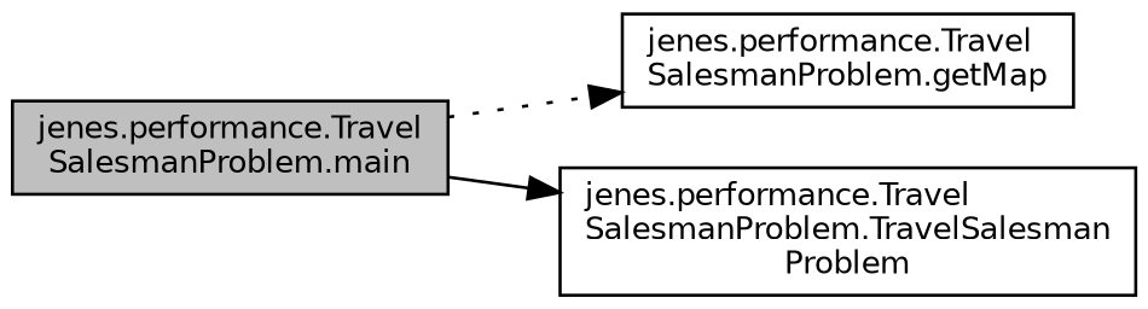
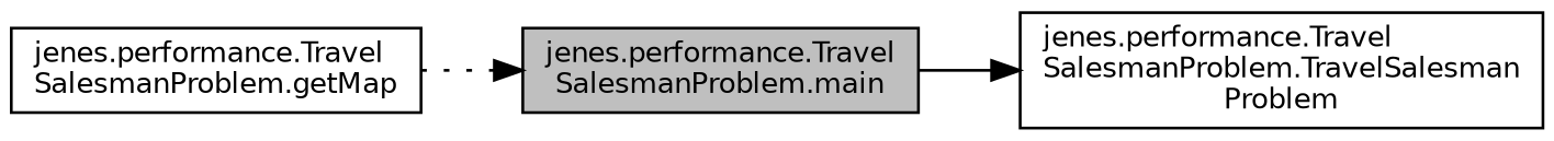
  digraph {
    rankdir=LR
    node [color=black fillcolor=white fontname=Helvetica fontsize=10 shape=record style=filled]
    edge [color=black fontname=Helvetica fontsize=10 labelfontname=Helvetica labelfontsize=10]
    n1 [fillcolor=grey75 fontcolor=black height=0.2 label="jenes.performance.Travel\lSalesmanProblem.main" width=0.4]
    n2 [height=0.2 label="jenes.performance.Travel\lSalesmanProblem.getMap" width=0.4]
    n3 [height=0.2 label="jenes.performance.Travel\lSalesmanProblem.TravelSalesman\lProblem" width=0.4]
-   n1 -> n2 [style=dotted]
+   n2 -> n1 [style=dotted]
    n1 -> n3 [style=solid]
  }
